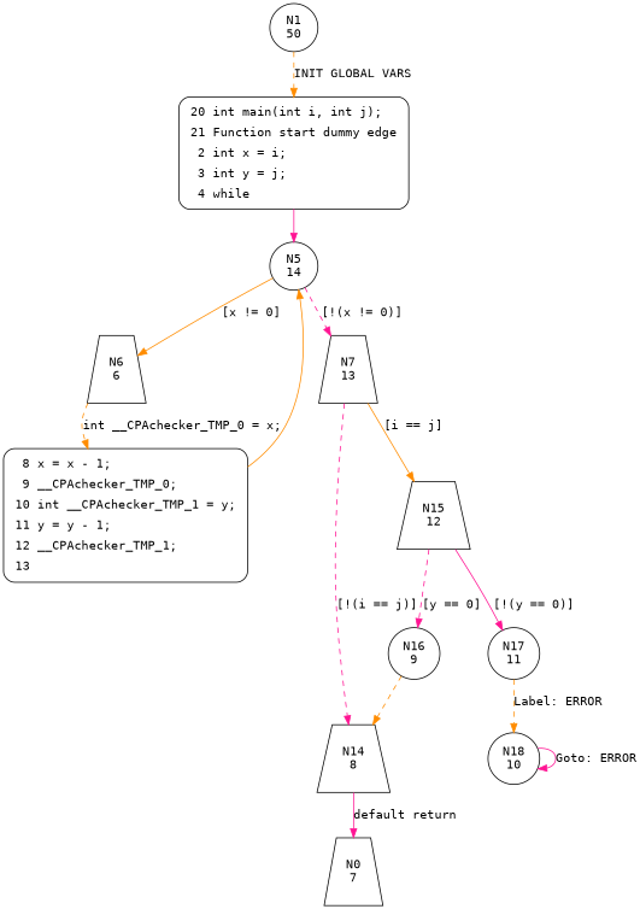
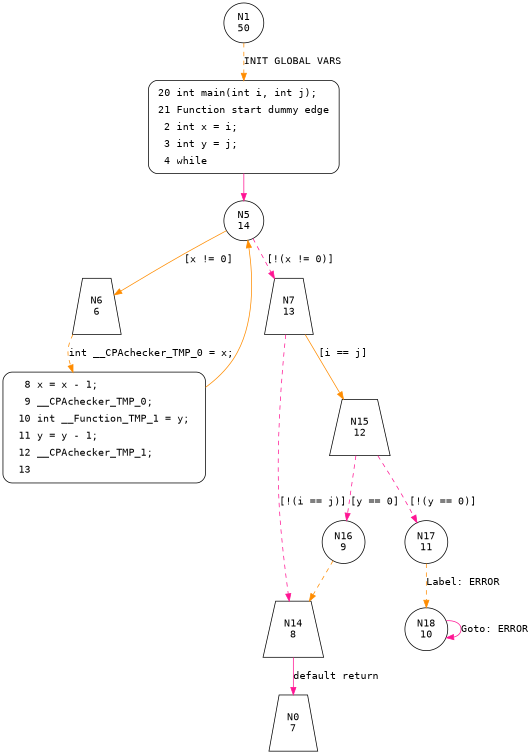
  digraph {
    fontname="DejaVu Sans Mono"
    node [fontname="DejaVu Sans Mono" shape=circle]
    edge [color=darkorange fontname="DejaVu Sans Mono" style=dashed]
    n1 [label="N1\n50"]
    n2 [fillcolor=white label=<<table border="0" cellborder="0" cellpadding="3" bgcolor="white"><tr><td align="right">20</td><td align="left">int main(int i, int j);</td></tr><tr><td align="right">21</td><td align="left">Function start dummy edge</td></tr><tr><td align="right">2</td><td align="left">int x = i;</td></tr><tr><td align="right">3</td><td align="left">int y = j;</td></tr><tr><td align="right">4</td><td align="left">while</td></tr></table>> penwidth=1 shape=Mrecord style="filled,bold"]
    n3 [label="N5\n14"]
    n4 [label="N6\n6" shape=trapezium]
    n5 [label="N7\n13" shape=trapezium]
-   n6 [fillcolor=white label=<<table border="0" cellborder="0" cellpadding="3" bgcolor="white"><tr><td align="right">8</td><td align="left">x = x - 1;</td></tr><tr><td align="right">9</td><td align="left">__CPAchecker_TMP_0;</td></tr><tr><td align="right">10</td><td align="left">int __CPAchecker_TMP_1 = y;</td></tr><tr><td align="right">11</td><td align="left">y = y - 1;</td></tr><tr><td align="right">12</td><td align="left">__CPAchecker_TMP_1;</td></tr><tr><td align="right">13</td><td align="left"></td></tr></table>> penwidth=1 shape=Mrecord style="filled,bold"]
+   n6 [fillcolor=white label=<<table border="0" cellborder="0" cellpadding="3" bgcolor="white"><tr><td align="right">8</td><td align="left">x = x - 1;</td></tr><tr><td align="right">9</td><td align="left">__CPAchecker_TMP_0;</td></tr><tr><td align="right">10</td><td align="left">int __Function_TMP_1 = y;</td></tr><tr><td align="right">11</td><td align="left">y = y - 1;</td></tr><tr><td align="right">12</td><td align="left">__CPAchecker_TMP_1;</td></tr><tr><td align="right">13</td><td align="left"></td></tr></table>> penwidth=1 shape=Mrecord style="filled,bold"]
    n7 [label="N15\n12" shape=trapezium]
    n8 [label="N14\n8" shape=trapezium]
    n9 [label="N16\n9"]
    n10 [label="N17\n11"]
    n11 [label="N0\n7" shape=trapezium]
    n12 [label="N18\n10"]
    n1 -> n2 [label="INIT GLOBAL VARS"]
    n2 -> n3 [color=deeppink style=solid]
    n3 -> n4 [label="[x != 0]" style=solid]
    n3 -> n5 [color=deeppink label="[!(x != 0)]"]
    n4 -> n6 [label="int __CPAchecker_TMP_0 = x;"]
    n5 -> n7 [label="[i == j]" style=solid]
    n5 -> n8 [color=deeppink label="[!(i == j)]"]
    n6 -> n3 [style=solid]
    n7 -> n9 [color=deeppink label="[y == 0]"]
-   n7 -> n10 [color=deeppink label="[!(y == 0)]" style=solid]
+   n7 -> n10 [color=deeppink label="[!(y == 0)]"]
    n8 -> n11 [color=deeppink label="default return" style=solid]
    n9 -> n8
    n10 -> n12 [label="Label: ERROR"]
    n12 -> n12 [color=deeppink label="Goto: ERROR" style=solid]
  }
